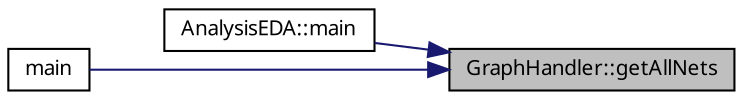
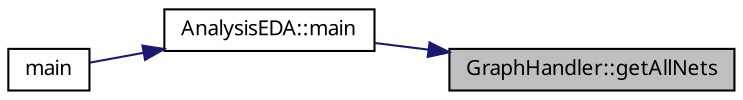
  digraph {
    rankdir=RL
    node [color=black fillcolor=white fontname="FreeSans.ttf" fontsize=10 shape=record style=filled]
    edge [color=midnightblue dir=back fontname="FreeSans.ttf" fontsize=10 labelfontname="FreeSans.ttf" labelfontsize=10 style=solid]
    n1 [fillcolor=grey75 fontcolor=black height=0.2 label="GraphHandler::getAllNets" width=0.4]
    n2 [height=0.2 label="AnalysisEDA::main" width=0.4]
    n3 [height=0.2 label=main width=0.4]
    n1 -> n2
-   n1 -> n3
+   n2 -> n3
  }
